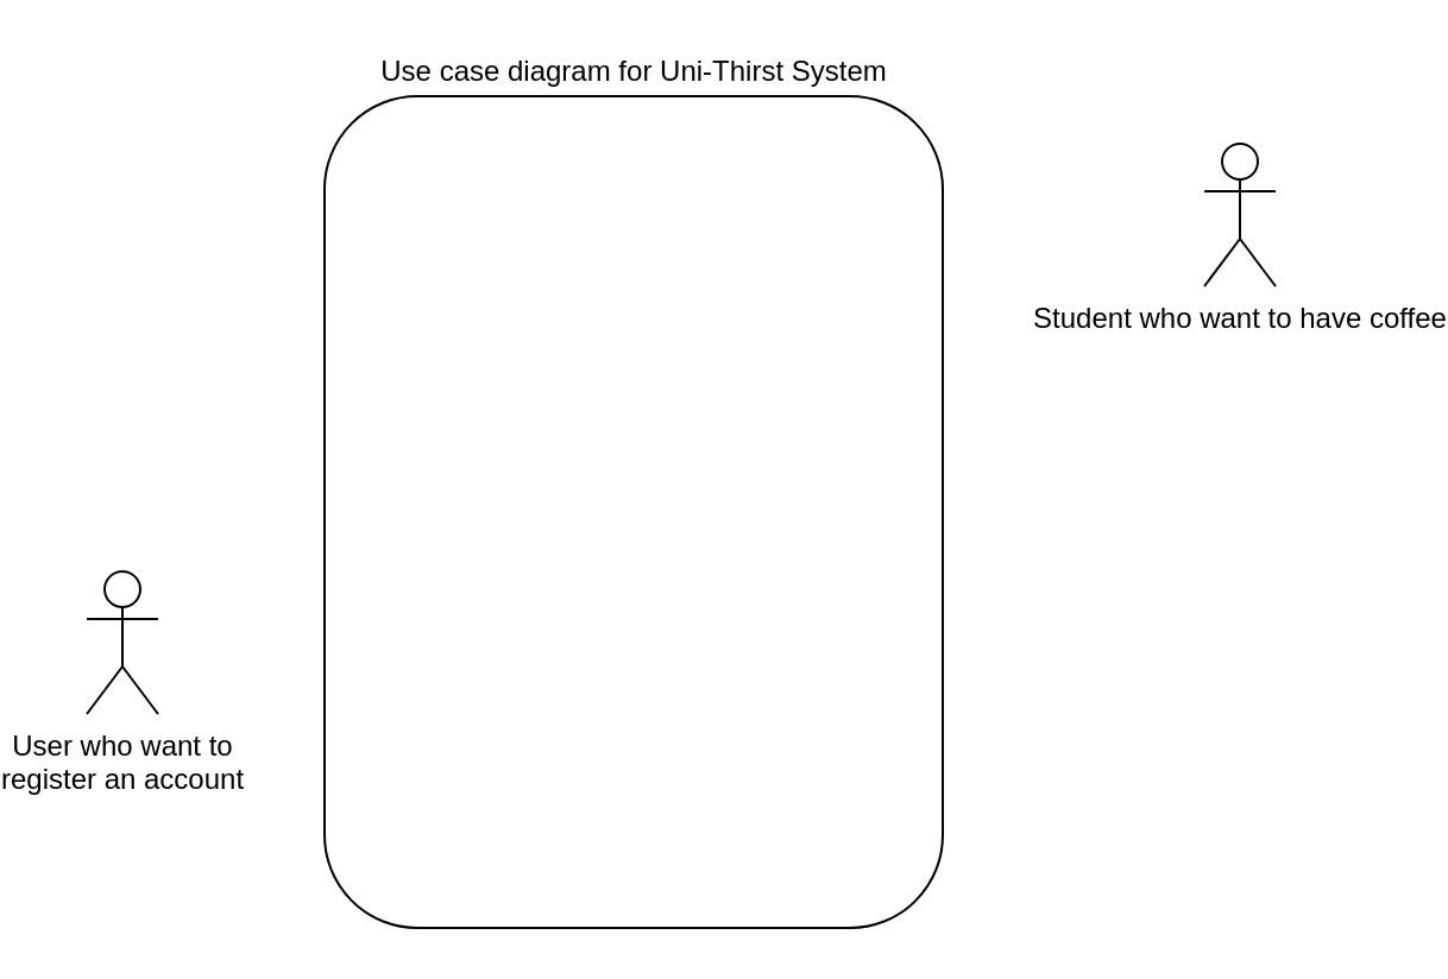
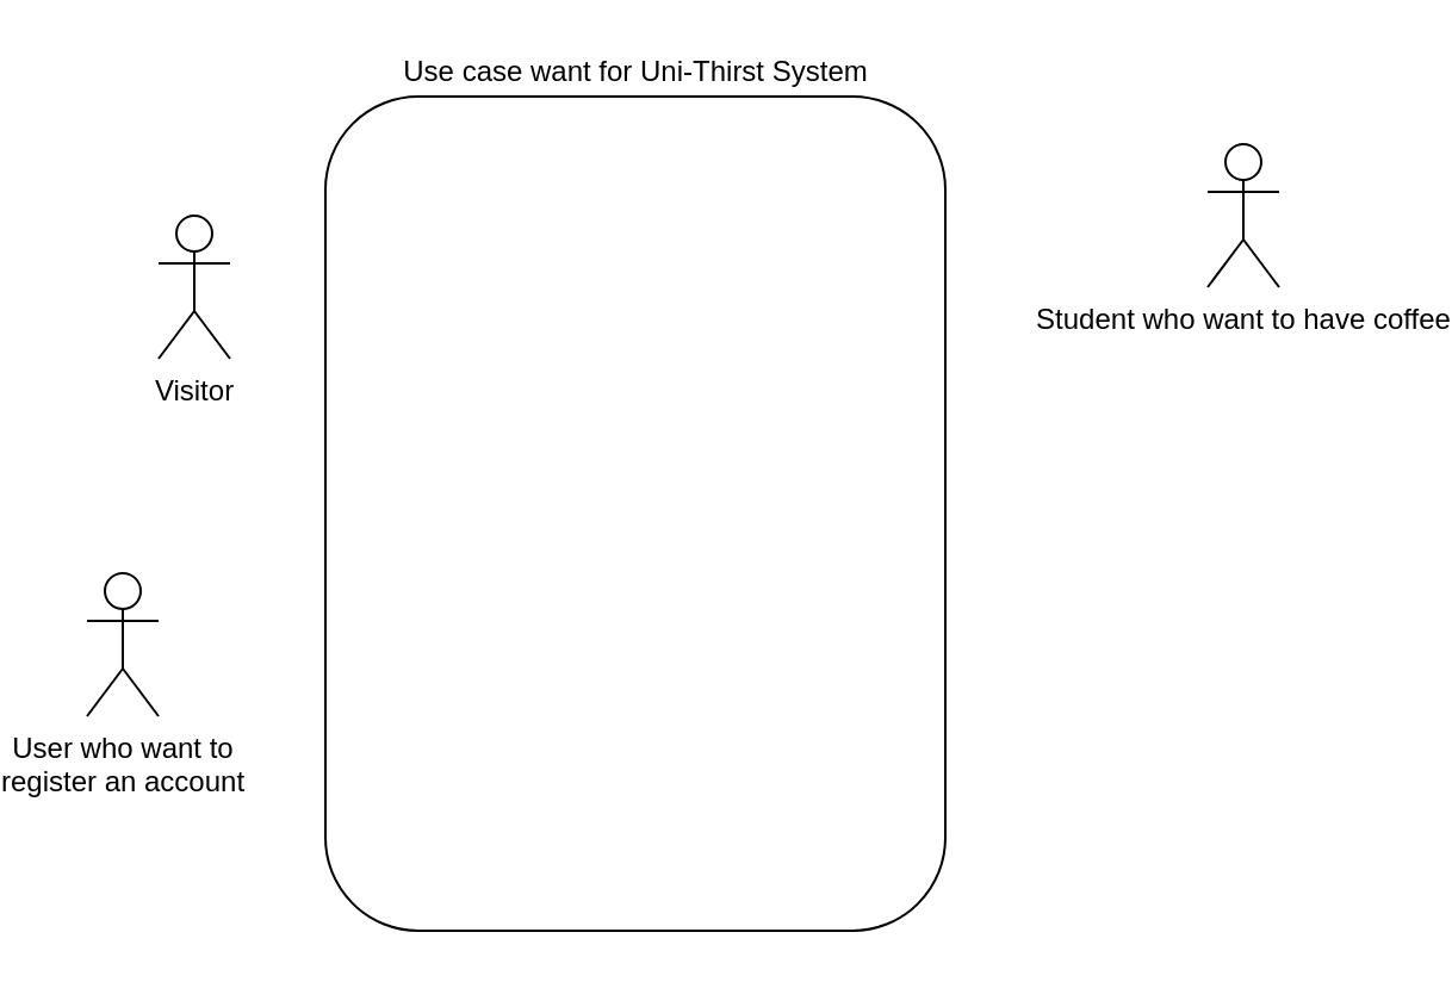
  <mxCell id="0" />
  <mxCell id="1" parent="0" />
  <mxCell id="2" value="" style="rounded=1;whiteSpace=wrap;html=1;" vertex="1" parent="1"><mxGeometry x="120" y="40" width="260" height="350" as="geometry" /></mxCell>
- <mxCell id="3" value="Use case diagram for Uni-Thirst System" style="text;html=1;align=center;verticalAlign=middle;resizable=0;points=[];autosize=1;strokeColor=none;" vertex="1" parent="1"><mxGeometry x="135" y="20" width="230" height="20" as="geometry" /></mxCell>
+ <mxCell id="3" value="Use case want for Uni-Thirst System" style="text;html=1;align=center;verticalAlign=middle;resizable=0;points=[];autosize=1;strokeColor=none;" vertex="1" parent="1"><mxGeometry x="135" y="20" width="230" height="20" as="geometry" /></mxCell>
+ <mxCell id="4" value="Visitor" style="shape=umlActor;verticalLabelPosition=bottom;verticalAlign=top;html=1;outlineConnect=0;" vertex="1" parent="1"><mxGeometry x="50" y="90" width="30" height="60" as="geometry" /></mxCell>
  <mxCell id="5" value="User who want to &lt;br&gt;register an account" style="shape=umlActor;verticalLabelPosition=bottom;verticalAlign=top;html=1;outlineConnect=0;" vertex="1" parent="1"><mxGeometry x="20" y="240" width="30" height="60" as="geometry" /></mxCell>
  <mxCell id="6" value="Student who want to have coffee" style="shape=umlActor;verticalLabelPosition=bottom;verticalAlign=top;html=1;outlineConnect=0;" vertex="1" parent="1"><mxGeometry x="490" y="60" width="30" height="60" as="geometry" /></mxCell>
